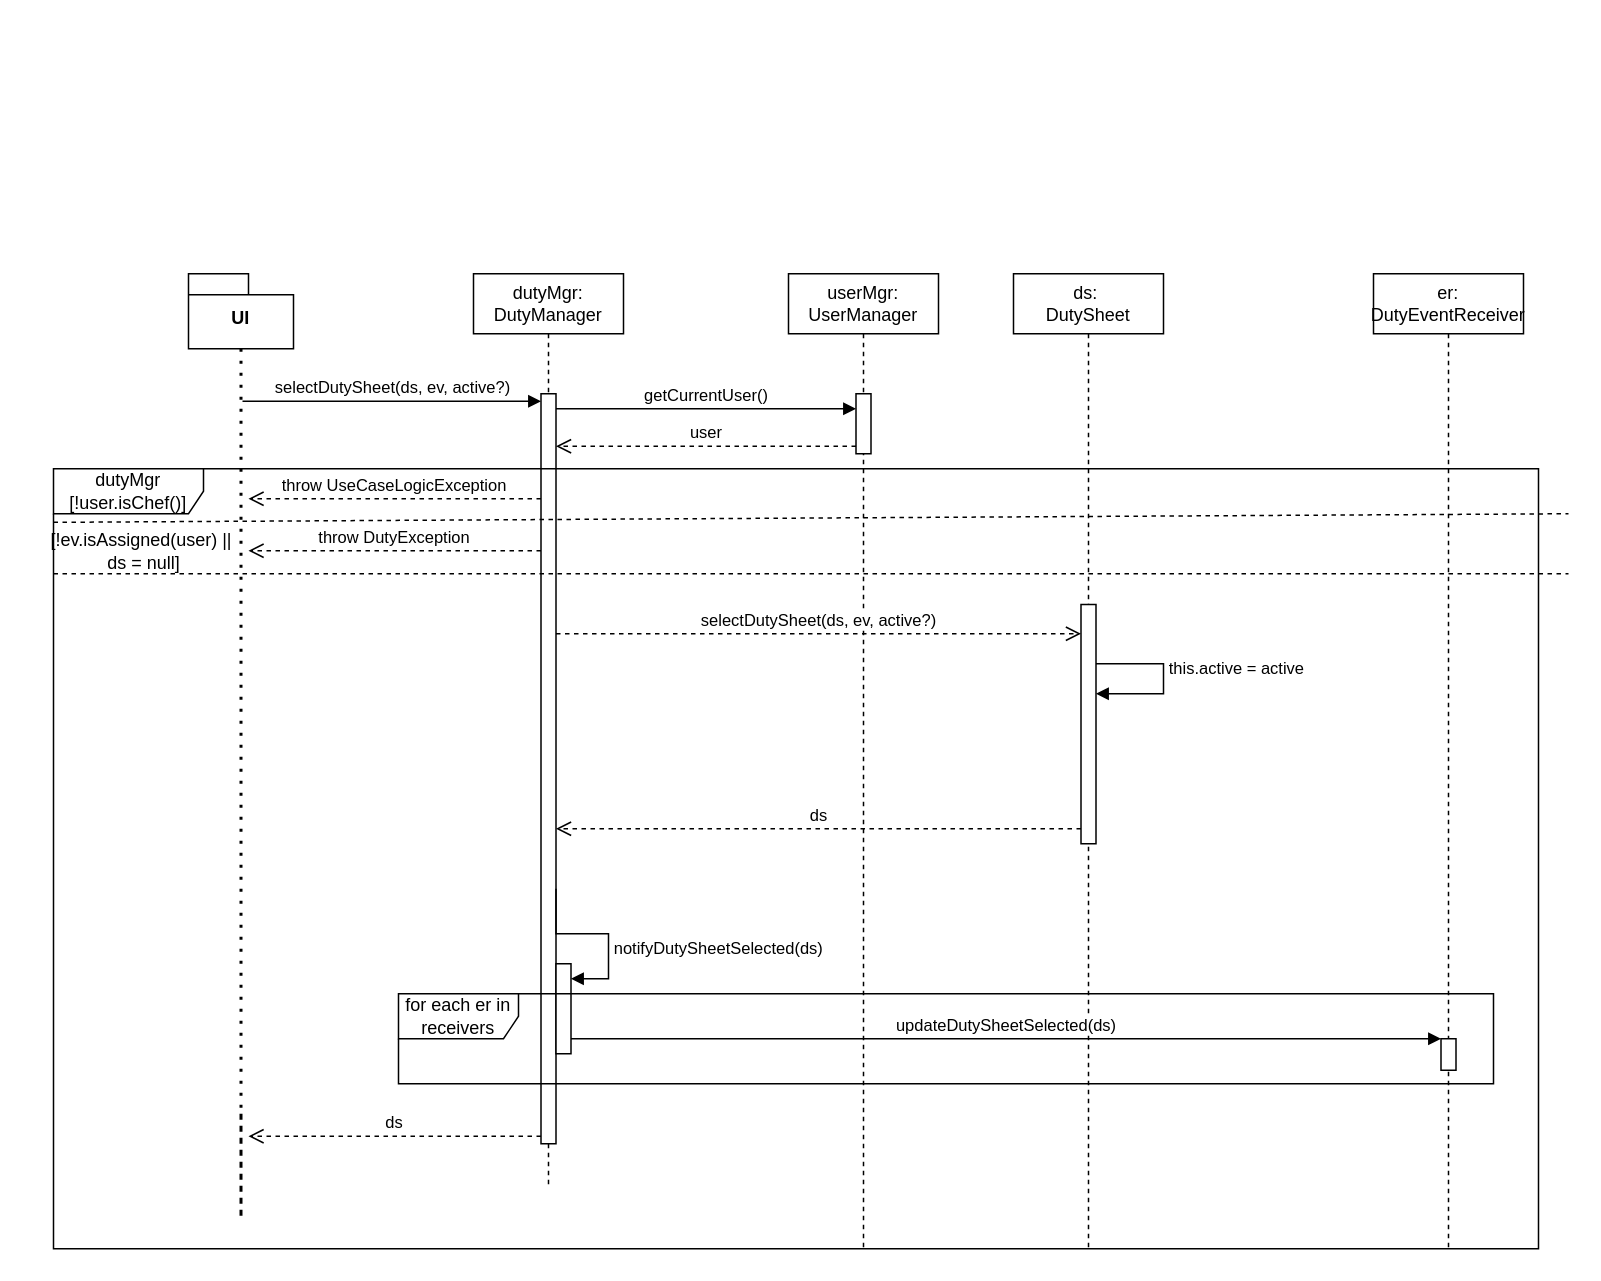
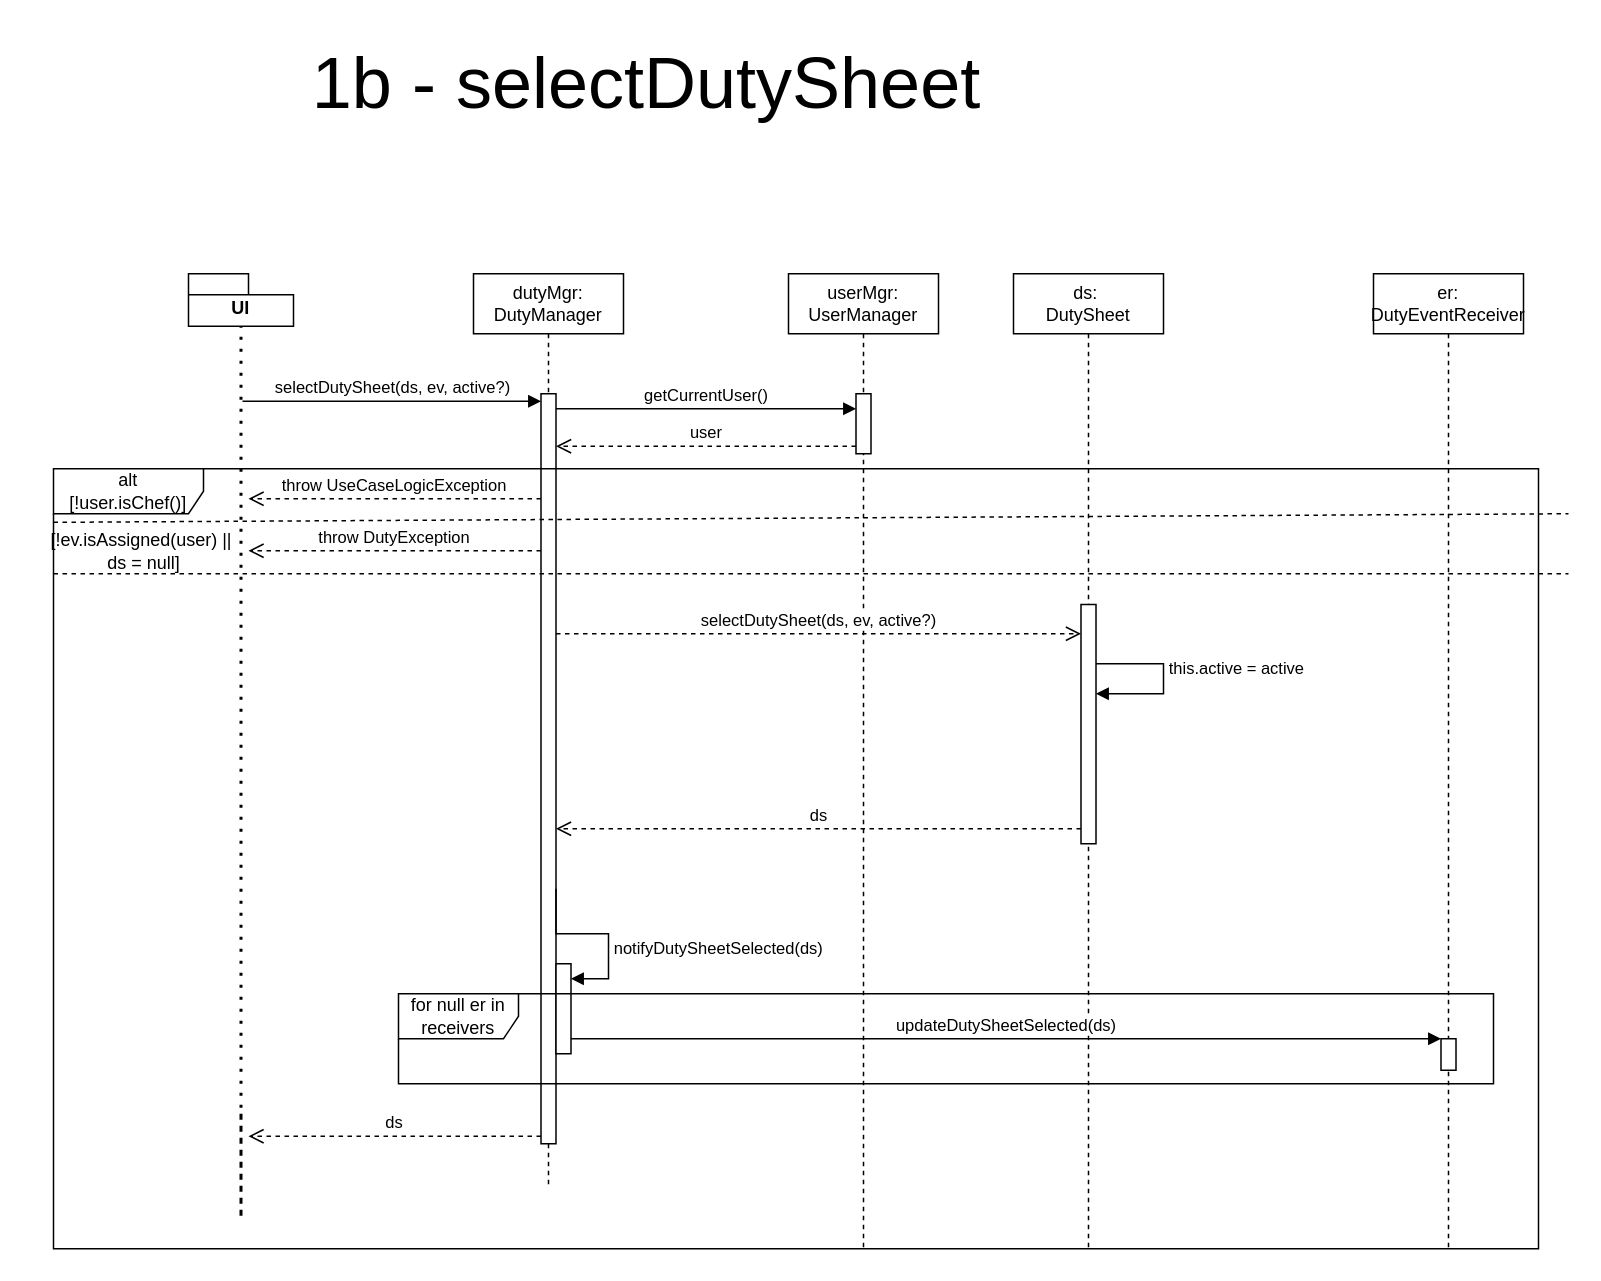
  <mxCell id="0" />
  <mxCell id="1" parent="0" />
- <mxCell id="3" value="UI" style="shape=folder;fontStyle=1;spacingTop=10;tabWidth=40;tabHeight=14;tabPosition=left;html=1;whiteSpace=wrap;" vertex="1" parent="1"><mxGeometry x="125" y="182" width="70" height="50" as="geometry" /></mxCell>
+ <mxCell id="2" value="&lt;font style=&quot;font-size: 48px;&quot;&gt;1b - selectDutySheet&lt;/font&gt;" style="text;html=1;align=center;verticalAlign=middle;resizable=0;points=[];autosize=1;strokeColor=none;fillColor=none;" vertex="1" parent="1"><mxGeometry x="195" y="20" width="470" height="70" as="geometry" /></mxCell>
+ <mxCell id="3" value="UI" style="shape=folder;fontStyle=1;spacingTop=10;tabWidth=40;tabHeight=14;tabPosition=left;html=1;whiteSpace=wrap;" vertex="1" parent="1"><mxGeometry x="125" y="182" width="70" height="35" as="geometry" /></mxCell>
  <mxCell id="4" value="" style="endArrow=none;dashed=1;html=1;dashPattern=1 3;strokeWidth=2;rounded=0;entryX=0.5;entryY=1;entryDx=0;entryDy=0;entryPerimeter=0;" edge="1" parent="1" target="3"><mxGeometry width="50" height="50" relative="1" as="geometry"><mxPoint x="160" y="742" as="sourcePoint" /><mxPoint x="385" y="342" as="targetPoint" /><Array as="points"><mxPoint x="160" y="812" /></Array></mxGeometry></mxCell>
  <mxCell id="5" value="dutyMgr: DutyManager" style="shape=umlLifeline;perimeter=lifelinePerimeter;whiteSpace=wrap;html=1;container=1;dropTarget=0;collapsible=0;recursiveResize=0;outlineConnect=0;portConstraint=eastwest;newEdgeStyle={&quot;curved&quot;:0,&quot;rounded&quot;:0};" vertex="1" parent="1"><mxGeometry x="315" y="182" width="100" height="610" as="geometry" /></mxCell>
  <mxCell id="6" value="" style="html=1;points=[[0,0,0,0,5],[0,1,0,0,-5],[1,0,0,0,5],[1,1,0,0,-5]];perimeter=orthogonalPerimeter;outlineConnect=0;targetShapes=umlLifeline;portConstraint=eastwest;newEdgeStyle={&quot;curved&quot;:0,&quot;rounded&quot;:0};" vertex="1" parent="5"><mxGeometry x="45" y="80" width="10" height="500" as="geometry" /></mxCell>
  <mxCell id="7" value="selectDutySheet(ds, ev, active?)" style="html=1;verticalAlign=bottom;endArrow=block;curved=0;rounded=0;entryX=0;entryY=0;entryDx=0;entryDy=5;" edge="1" parent="5" target="6"><mxGeometry relative="1" as="geometry"><mxPoint x="-154" y="85" as="sourcePoint" /></mxGeometry></mxCell>
  <mxCell id="8" value="ds" style="html=1;verticalAlign=bottom;endArrow=open;dashed=1;endSize=8;curved=0;rounded=0;exitX=0;exitY=1;exitDx=0;exitDy=-5;" edge="1" parent="5" source="6"><mxGeometry relative="1" as="geometry"><mxPoint x="-150" y="575" as="targetPoint" /></mxGeometry></mxCell>
  <mxCell id="9" value="" style="html=1;points=[[0,0,0,0,5],[0,1,0,0,-5],[1,0,0,0,5],[1,1,0,0,-5]];perimeter=orthogonalPerimeter;outlineConnect=0;targetShapes=umlLifeline;portConstraint=eastwest;newEdgeStyle={&quot;curved&quot;:0,&quot;rounded&quot;:0};" vertex="1" parent="5"><mxGeometry x="55" y="460" width="10" height="60" as="geometry" /></mxCell>
  <mxCell id="10" value="notifyDutySheetSelected(ds)" style="html=1;align=left;spacingLeft=2;endArrow=block;rounded=0;edgeStyle=orthogonalEdgeStyle;curved=0;rounded=0;" edge="1" parent="5" target="9"><mxGeometry x="0.25" relative="1" as="geometry"><mxPoint x="55" y="410" as="sourcePoint" /><Array as="points"><mxPoint x="55" y="440" /><mxPoint x="90" y="440" /><mxPoint x="90" y="470" /></Array><mxPoint as="offset" /></mxGeometry></mxCell>
  <mxCell id="11" value="userMgr: UserManager" style="shape=umlLifeline;perimeter=lifelinePerimeter;whiteSpace=wrap;html=1;container=1;dropTarget=0;collapsible=0;recursiveResize=0;outlineConnect=0;portConstraint=eastwest;newEdgeStyle={&quot;curved&quot;:0,&quot;rounded&quot;:0};" vertex="1" parent="1"><mxGeometry x="525" y="182" width="100" height="650" as="geometry" /></mxCell>
  <mxCell id="12" value="" style="html=1;points=[[0,0,0,0,5],[0,1,0,0,-5],[1,0,0,0,5],[1,1,0,0,-5]];perimeter=orthogonalPerimeter;outlineConnect=0;targetShapes=umlLifeline;portConstraint=eastwest;newEdgeStyle={&quot;curved&quot;:0,&quot;rounded&quot;:0};" vertex="1" parent="11"><mxGeometry x="45" y="80" width="10" height="40" as="geometry" /></mxCell>
  <mxCell id="13" value="getCurrentUser()" style="html=1;verticalAlign=bottom;endArrow=block;curved=0;rounded=0;" edge="1" parent="1" target="12"><mxGeometry relative="1" as="geometry"><mxPoint x="370" y="272" as="sourcePoint" /><mxPoint x="570" y="272" as="targetPoint" /><mxPoint as="offset" /></mxGeometry></mxCell>
  <mxCell id="14" value="selectDutySheet(ds, ev, active?)" style="html=1;verticalAlign=bottom;endArrow=open;dashed=1;endSize=8;curved=0;rounded=0;" edge="1" parent="1"><mxGeometry relative="1" as="geometry"><mxPoint x="370" y="422" as="sourcePoint" /><mxPoint x="720" y="422" as="targetPoint" /></mxGeometry></mxCell>
  <mxCell id="15" value="ds:&amp;nbsp;&lt;div&gt;DutySheet&lt;/div&gt;" style="shape=umlLifeline;perimeter=lifelinePerimeter;whiteSpace=wrap;html=1;container=1;dropTarget=0;collapsible=0;recursiveResize=0;outlineConnect=0;portConstraint=eastwest;newEdgeStyle={&quot;curved&quot;:0,&quot;rounded&quot;:0};" vertex="1" parent="1"><mxGeometry x="675" y="182" width="100" height="650" as="geometry" /></mxCell>
  <mxCell id="16" value="" style="html=1;points=[[0,0,0,0,5],[0,1,0,0,-5],[1,0,0,0,5],[1,1,0,0,-5]];perimeter=orthogonalPerimeter;outlineConnect=0;targetShapes=umlLifeline;portConstraint=eastwest;newEdgeStyle={&quot;curved&quot;:0,&quot;rounded&quot;:0};" vertex="1" parent="15"><mxGeometry x="45" y="220.5" width="10" height="159.5" as="geometry" /></mxCell>
  <mxCell id="17" value="ds" style="html=1;verticalAlign=bottom;endArrow=open;dashed=1;endSize=8;curved=0;rounded=0;" edge="1" parent="1"><mxGeometry relative="1" as="geometry"><mxPoint x="720" y="552" as="sourcePoint" /><mxPoint x="370" y="552" as="targetPoint" /></mxGeometry></mxCell>
  <mxCell id="18" value="user" style="html=1;verticalAlign=bottom;endArrow=open;dashed=1;endSize=8;curved=0;rounded=0;exitX=0;exitY=1;exitDx=0;exitDy=-5;" edge="1" parent="1" source="12" target="6"><mxGeometry relative="1" as="geometry"><mxPoint x="375" y="707" as="targetPoint" /></mxGeometry></mxCell>
  <mxCell id="19" value="er: DutyEventReceiver" style="shape=umlLifeline;perimeter=lifelinePerimeter;whiteSpace=wrap;html=1;container=1;dropTarget=0;collapsible=0;recursiveResize=0;outlineConnect=0;portConstraint=eastwest;newEdgeStyle={&quot;curved&quot;:0,&quot;rounded&quot;:0};" vertex="1" parent="1"><mxGeometry x="915" y="182" width="100" height="650" as="geometry" /></mxCell>
  <mxCell id="20" value="" style="html=1;points=[[0,0,0,0,5],[0,1,0,0,-5],[1,0,0,0,5],[1,1,0,0,-5]];perimeter=orthogonalPerimeter;outlineConnect=0;targetShapes=umlLifeline;portConstraint=eastwest;newEdgeStyle={&quot;curved&quot;:0,&quot;rounded&quot;:0};" vertex="1" parent="19"><mxGeometry x="45" y="510" width="10" height="21" as="geometry" /></mxCell>
  <mxCell id="21" value="updateDutySheetSelected(ds)" style="html=1;verticalAlign=bottom;endArrow=block;curved=0;rounded=0;" edge="1" parent="1" target="20" source="9"><mxGeometry relative="1" as="geometry"><mxPoint x="-145" y="692.5" as="sourcePoint" /><mxPoint x="750" y="691.5" as="targetPoint" /></mxGeometry></mxCell>
- <mxCell id="22" value="dutyMgr&lt;div&gt;[!user.isChef()]&lt;/div&gt;" style="shape=umlFrame;whiteSpace=wrap;html=1;pointerEvents=0;width=100;height=30;" vertex="1" parent="1"><mxGeometry x="35" y="312" width="990" height="520" as="geometry" /></mxCell>
+ <mxCell id="22" value="alt&lt;div&gt;[!user.isChef()]&lt;/div&gt;" style="shape=umlFrame;whiteSpace=wrap;html=1;pointerEvents=0;width=100;height=30;" vertex="1" parent="1"><mxGeometry x="35" y="312" width="990" height="520" as="geometry" /></mxCell>
  <mxCell id="23" value="throw UseCaseLogicException" style="html=1;verticalAlign=bottom;endArrow=open;dashed=1;endSize=8;curved=0;rounded=0;" edge="1" parent="1"><mxGeometry relative="1" as="geometry"><mxPoint x="360" y="332" as="sourcePoint" /><mxPoint x="165" y="332" as="targetPoint" /></mxGeometry></mxCell>
  <mxCell id="24" value="" style="endArrow=none;dashed=1;html=1;rounded=0;exitX=0;exitY=0.12;exitDx=0;exitDy=0;exitPerimeter=0;" edge="1" parent="1"><mxGeometry width="50" height="50" relative="1" as="geometry"><mxPoint x="35" y="347.72" as="sourcePoint" /><mxPoint x="1045" y="342" as="targetPoint" /></mxGeometry></mxCell>
  <mxCell id="25" value="[!ev.isAssigned(user) ||&amp;nbsp;&lt;div&gt;ds = null]&lt;/div&gt;" style="text;html=1;align=center;verticalAlign=middle;resizable=0;points=[];autosize=1;strokeColor=none;fillColor=none;" vertex="1" parent="1"><mxGeometry x="20" y="347" width="150" height="40" as="geometry" /></mxCell>
  <mxCell id="26" value="throw DutyException" style="html=1;verticalAlign=bottom;endArrow=open;dashed=1;endSize=8;curved=0;rounded=0;" edge="1" parent="1"><mxGeometry relative="1" as="geometry"><mxPoint x="360" y="366.66" as="sourcePoint" /><mxPoint x="165" y="366.66" as="targetPoint" /></mxGeometry></mxCell>
  <mxCell id="27" value="" style="endArrow=none;dashed=1;html=1;rounded=0;exitX=0;exitY=0.12;exitDx=0;exitDy=0;exitPerimeter=0;" edge="1" parent="1"><mxGeometry width="50" height="50" relative="1" as="geometry"><mxPoint x="35" y="382" as="sourcePoint" /><mxPoint x="1045" y="382" as="targetPoint" /></mxGeometry></mxCell>
- <mxCell id="28" value="for each er in receivers" style="shape=umlFrame;whiteSpace=wrap;html=1;pointerEvents=0;width=80;height=30;" vertex="1" parent="1"><mxGeometry x="265" y="662" width="730" height="60" as="geometry" /></mxCell>
+ <mxCell id="28" value="for null er in receivers" style="shape=umlFrame;whiteSpace=wrap;html=1;pointerEvents=0;width=80;height=30;" vertex="1" parent="1"><mxGeometry x="265" y="662" width="730" height="60" as="geometry" /></mxCell>
  <mxCell id="29" value="this.active = active" style="html=1;align=left;spacingLeft=2;endArrow=block;rounded=0;edgeStyle=orthogonalEdgeStyle;curved=0;rounded=0;" edge="1" parent="1"><mxGeometry x="-0.136" relative="1" as="geometry"><mxPoint x="730" y="442" as="sourcePoint" /><Array as="points"><mxPoint x="775" y="442" /><mxPoint x="775" y="462" /></Array><mxPoint x="730" y="462" as="targetPoint" /><mxPoint as="offset" /></mxGeometry></mxCell>
